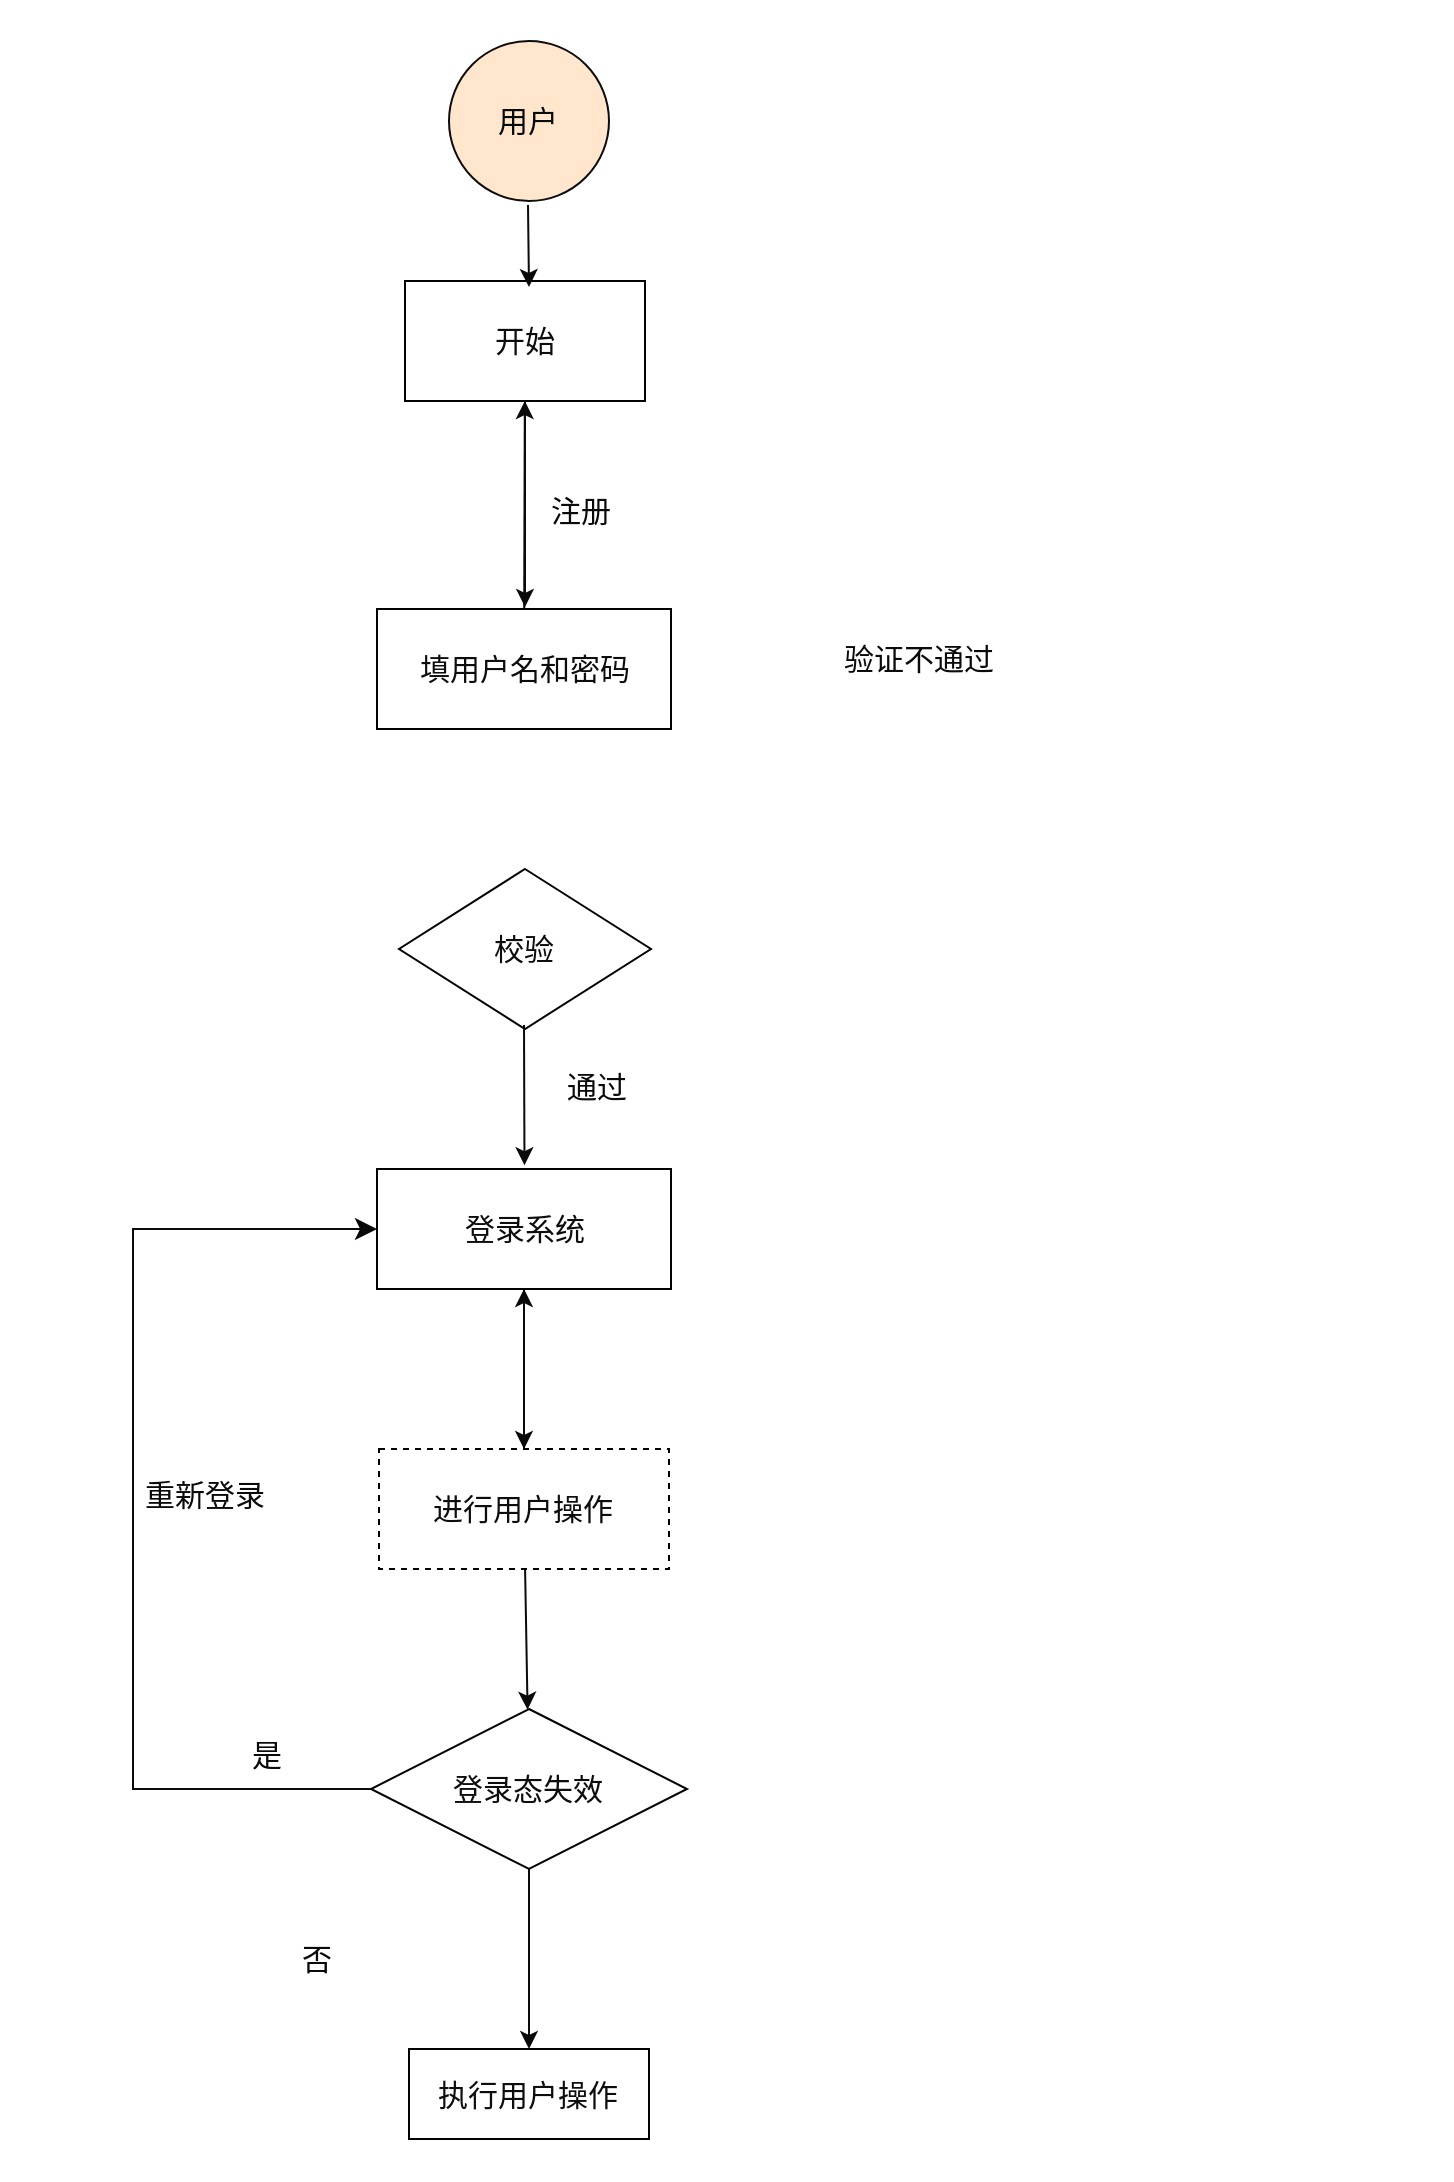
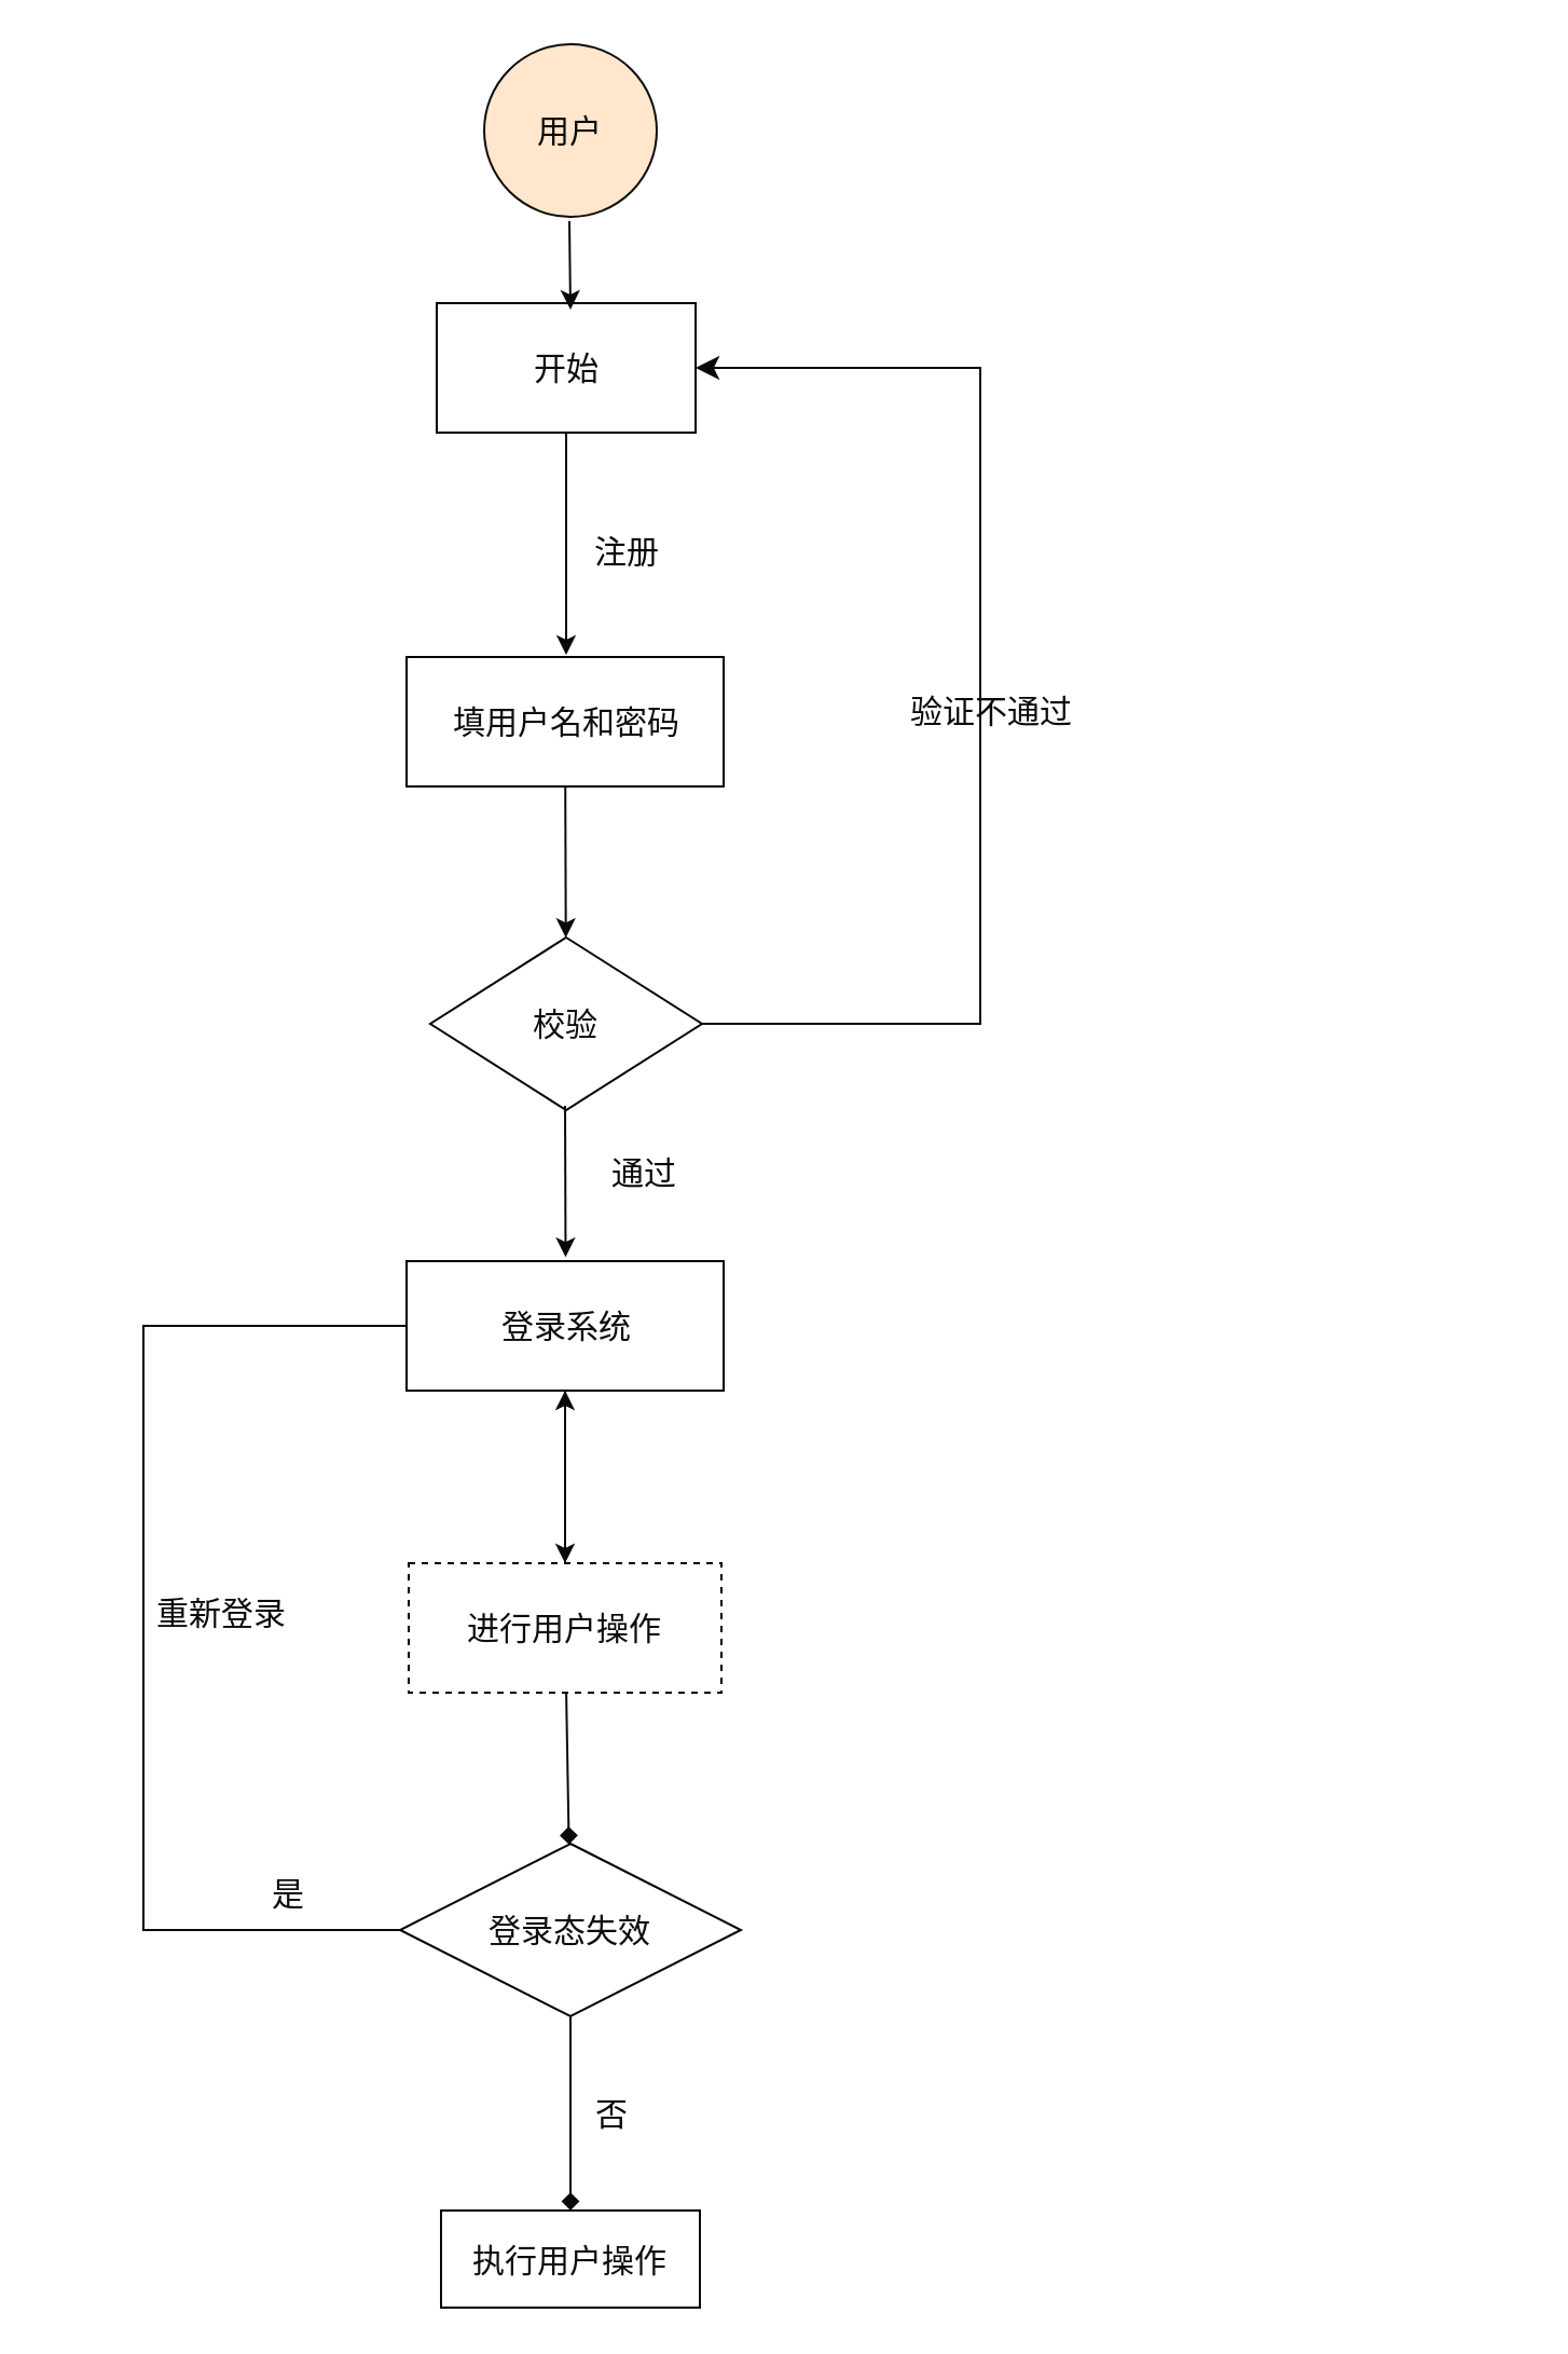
  <mxCell id="0" />
  <mxCell id="1" parent="0" />
  <mxCell id="2" value="开始" style="rounded=0;html=1;strokeColor=#030303;fillColor=#ffffff;fontSize=15;fontColor=#0d0d0d;" parent="1" vertex="1"><mxGeometry x="202" y="140" width="120" height="60" as="geometry" /></mxCell>
  <mxCell id="3" value="" style="endArrow=classic;html=1;exitX=0.5;exitY=1;exitDx=0;exitDy=0;strokeColor=#0a0a0a;" edge="1" parent="1" source="2"><mxGeometry width="50" height="50" relative="1" as="geometry"><mxPoint x="350" y="333" as="sourcePoint" /><mxPoint x="262" y="303" as="targetPoint" /></mxGeometry></mxCell>
  <mxCell id="4" value="&lt;font color=&quot;#0a0a0a&quot; style=&quot;font-size: 15px;&quot;&gt;注册&lt;/font&gt;" style="text;html=1;align=center;verticalAlign=middle;resizable=0;points=[];autosize=1;strokeColor=none;fillColor=none;fontSize=17;" vertex="1" parent="1"><mxGeometry x="266" y="240" width="48" height="32" as="geometry" /></mxCell>
- <mxCell id="5" value="" style="edgeStyle=none;html=1;strokeColor=#0a0a0a;fontSize=15;fontColor=#0a0a0a;" edge="1" parent="1" source="6" target="2"><mxGeometry relative="1" as="geometry" /></mxCell>
+ <mxCell id="5" value="" style="edgeStyle=none;html=1;strokeColor=#0a0a0a;fontSize=15;fontColor=#0a0a0a;" edge="1" parent="1" source="6" target="11"><mxGeometry relative="1" as="geometry" /></mxCell>
  <mxCell id="6" value="填用户名和密码" style="rounded=0;html=1;strokeColor=#030303;fillColor=#ffffff;fontSize=15;fontColor=#0d0d0d;" vertex="1" parent="1"><mxGeometry x="188" y="304" width="147" height="60" as="geometry" /></mxCell>
  <mxCell id="7" value="用户" style="ellipse;whiteSpace=wrap;html=1;aspect=fixed;fontSize=15;fontColor=#0a0a0a;fillColor=#ffe6cc;strokeColor=#0d0d0d;" vertex="1" parent="1"><mxGeometry x="224" y="20" width="80" height="80" as="geometry" /></mxCell>
  <mxCell id="8" value="" style="endArrow=classic;html=1;exitX=0.5;exitY=1;exitDx=0;exitDy=0;strokeColor=#0a0a0a;" edge="1" parent="1"><mxGeometry width="50" height="50" relative="1" as="geometry"><mxPoint x="263.5" y="102" as="sourcePoint" /><mxPoint x="264" y="143" as="targetPoint" /></mxGeometry></mxCell>
+ <mxCell id="9" value="" style="edgeStyle=elbowEdgeStyle;elbow=horizontal;endArrow=classic;html=1;curved=0;rounded=0;endSize=8;startSize=8;strokeColor=#0a0a0a;fontSize=15;fontColor=#0a0a0a;exitX=1;exitY=0.5;exitDx=0;exitDy=0;" edge="1" parent="1" source="11" target="2"><mxGeometry width="50" height="50" relative="1" as="geometry"><mxPoint x="388" y="340" as="sourcePoint" /><mxPoint x="385" y="287" as="targetPoint" /><Array as="points"><mxPoint x="454" y="322" /><mxPoint x="369" y="519" /><mxPoint x="519" y="530" /><mxPoint x="705" y="616" /><mxPoint x="482" y="626" /><mxPoint x="627" y="460" /><mxPoint x="367" y="520" /><mxPoint x="494" y="246" /><mxPoint x="359" y="198" /><mxPoint x="433" y="222" /><mxPoint x="373" y="322" /><mxPoint x="486" y="250" /><mxPoint x="476" y="316" /></Array></mxGeometry></mxCell>
  <mxCell id="10" value="&lt;font color=&quot;#0a0a0a&quot;&gt;&lt;span style=&quot;font-size: 15px;&quot;&gt;验证不通过&lt;/span&gt;&lt;/font&gt;" style="text;html=1;align=center;verticalAlign=middle;resizable=0;points=[];autosize=1;strokeColor=none;fillColor=none;fontSize=17;" vertex="1" parent="1"><mxGeometry x="412" y="314" width="93" height="32" as="geometry" /></mxCell>
  <mxCell id="11" value="校验" style="rhombus;whiteSpace=wrap;html=1;fontSize=15;fillColor=#ffffff;strokeColor=#030303;fontColor=#0d0d0d;rounded=0;" vertex="1" parent="1"><mxGeometry x="199" y="434" width="126" height="80" as="geometry" /></mxCell>
  <mxCell id="12" value="" style="edgeStyle=none;html=1;strokeColor=#0a0a0a;fontSize=15;fontColor=#0a0a0a;" edge="1" parent="1"><mxGeometry relative="1" as="geometry"><mxPoint x="261.497" y="512" as="sourcePoint" /><mxPoint x="261.747" y="582.09" as="targetPoint" /></mxGeometry></mxCell>
  <mxCell id="13" value="通过" style="text;html=1;align=center;verticalAlign=middle;resizable=0;points=[];autosize=1;strokeColor=none;fillColor=none;fontSize=15;fontColor=#0a0a0a;" vertex="1" parent="1"><mxGeometry x="274" y="528" width="48" height="30" as="geometry" /></mxCell>
  <mxCell id="14" value="" style="edgeStyle=none;html=1;strokeColor=#0a0a0a;fontSize=15;fontColor=#0a0a0a;" edge="1" parent="1" source="15" target="18"><mxGeometry relative="1" as="geometry" /></mxCell>
  <mxCell id="15" value="登录系统" style="rounded=0;html=1;strokeColor=#030303;fillColor=#ffffff;fontSize=15;fontColor=#0d0d0d;" vertex="1" parent="1"><mxGeometry x="188" y="584" width="147" height="60" as="geometry" /></mxCell>
  <mxCell id="16" value="" style="edgeStyle=none;html=1;strokeColor=#0a0a0a;fontSize=15;fontColor=#0a0a0a;" edge="1" parent="1" source="18" target="15"><mxGeometry relative="1" as="geometry" /></mxCell>
- <mxCell id="17" value="" style="edgeStyle=none;html=1;strokeColor=#0a0a0a;fontSize=15;fontColor=#0a0a0a;" edge="1" parent="1" source="18" target="20"><mxGeometry relative="1" as="geometry" /></mxCell>
+ <mxCell id="17" value="" style="edgeStyle=none;html=1;strokeColor=#0a0a0a;fontSize=15;fontColor=#0a0a0a;endArrow=diamond;" edge="1" parent="1" source="18" target="20"><mxGeometry relative="1" as="geometry" /></mxCell>
  <mxCell id="18" value="进行用户操作" style="whiteSpace=wrap;html=1;fontSize=15;fillColor=#ffffff;strokeColor=#030303;fontColor=#0d0d0d;rounded=0;dashed=1;" vertex="1" parent="1"><mxGeometry x="189" y="724" width="145" height="60" as="geometry" /></mxCell>
- <mxCell id="19" value="" style="edgeStyle=none;html=1;strokeColor=#0a0a0a;fontSize=15;fontColor=#0a0a0a;" edge="1" parent="1" source="20" target="23"><mxGeometry relative="1" as="geometry" /></mxCell>
+ <mxCell id="19" value="" style="edgeStyle=none;html=1;strokeColor=#0a0a0a;fontSize=15;fontColor=#0a0a0a;endArrow=diamond;" edge="1" parent="1" source="20" target="23"><mxGeometry relative="1" as="geometry" /></mxCell>
  <mxCell id="20" value="登录态失效" style="rhombus;whiteSpace=wrap;html=1;fontSize=15;fillColor=#ffffff;strokeColor=#030303;fontColor=#0d0d0d;rounded=0;" vertex="1" parent="1"><mxGeometry x="185" y="854" width="158" height="80" as="geometry" /></mxCell>
- <mxCell id="21" value="" style="edgeStyle=elbowEdgeStyle;elbow=vertical;endArrow=classic;html=1;curved=0;rounded=0;endSize=8;startSize=8;strokeColor=#0a0a0a;fontSize=15;fontColor=#0a0a0a;exitX=0;exitY=0.5;exitDx=0;exitDy=0;entryX=0;entryY=0.5;entryDx=0;entryDy=0;" edge="1" parent="1" source="20" target="15"><mxGeometry width="50" height="50" relative="1" as="geometry"><mxPoint x="-14" y="897" as="sourcePoint" /><mxPoint x="157" y="524" as="targetPoint" /><Array as="points"><mxPoint x="66" y="756" /><mxPoint x="30" y="942" /><mxPoint x="180" y="953" /><mxPoint x="366" y="1039" /><mxPoint x="143" y="1049" /><mxPoint x="288" y="883" /><mxPoint x="28" y="943" /><mxPoint x="155" y="669" /><mxPoint x="20" y="621" /><mxPoint x="94" y="645" /><mxPoint x="34" y="745" /><mxPoint x="147" y="673" /><mxPoint x="137" y="739" /></Array></mxGeometry></mxCell>
+ <mxCell id="21" value="" style="edgeStyle=elbowEdgeStyle;elbow=vertical;endArrow=none;html=1;curved=0;rounded=0;endSize=8;startSize=8;strokeColor=#0a0a0a;fontSize=15;fontColor=#0a0a0a;exitX=0;exitY=0.5;exitDx=0;exitDy=0;entryX=0;entryY=0.5;entryDx=0;entryDy=0;" edge="1" parent="1" source="20" target="15"><mxGeometry width="50" height="50" relative="1" as="geometry"><mxPoint x="-14" y="897" as="sourcePoint" /><mxPoint x="157" y="524" as="targetPoint" /><Array as="points"><mxPoint x="66" y="756" /><mxPoint x="30" y="942" /><mxPoint x="180" y="953" /><mxPoint x="366" y="1039" /><mxPoint x="143" y="1049" /><mxPoint x="288" y="883" /><mxPoint x="28" y="943" /><mxPoint x="155" y="669" /><mxPoint x="20" y="621" /><mxPoint x="94" y="645" /><mxPoint x="34" y="745" /><mxPoint x="147" y="673" /><mxPoint x="137" y="739" /></Array></mxGeometry></mxCell>
  <mxCell id="22" value="重新登录" style="text;html=1;align=center;verticalAlign=middle;resizable=0;points=[];autosize=1;strokeColor=none;fillColor=none;fontSize=15;fontColor=#0a0a0a;" vertex="1" parent="1"><mxGeometry x="63" y="732" width="78" height="30" as="geometry" /></mxCell>
  <mxCell id="23" value="执行用户操作" style="rounded=0;whiteSpace=wrap;html=1;fontSize=15;fillColor=#ffffff;strokeColor=#030303;fontColor=#0d0d0d;" vertex="1" parent="1"><mxGeometry x="204" y="1024" width="120" height="45" as="geometry" /></mxCell>
- <mxCell id="24" value="否" style="text;html=1;align=center;verticalAlign=middle;resizable=0;points=[];autosize=1;strokeColor=none;fillColor=none;fontSize=15;fontColor=#0a0a0a;" vertex="1" parent="1"><mxGeometry x="141" y="964" width="33" height="30" as="geometry" /></mxCell>
+ <mxCell id="24" value="否" style="text;html=1;align=center;verticalAlign=middle;resizable=0;points=[];autosize=1;strokeColor=none;fillColor=none;fontSize=15;fontColor=#0a0a0a;" vertex="1" parent="1"><mxGeometry x="266" y="964" width="33" height="30" as="geometry" /></mxCell>
  <mxCell id="25" value="是" style="text;html=1;align=center;verticalAlign=middle;resizable=0;points=[];autosize=1;strokeColor=none;fillColor=none;fontSize=15;fontColor=#0a0a0a;" vertex="1" parent="1"><mxGeometry x="116" y="862" width="33" height="30" as="geometry" /></mxCell>
